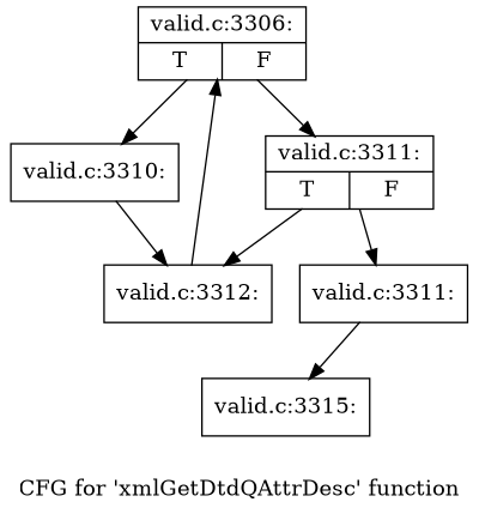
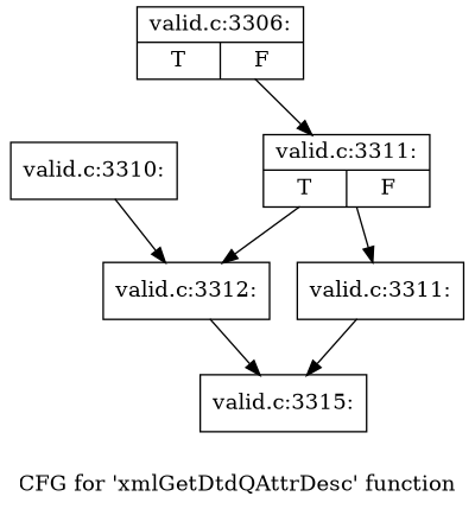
  digraph {
    label="CFG for 'xmlGetDtdQAttrDesc' function"
    node [shape=record]
    n1 [label="{valid.c:3306:|{<s0>T|<s1>F}}"]
    n2 [label="{valid.c:3310:}"]
    n3 [label="{valid.c:3311:|{<s0>T|<s1>F}}"]
    n4 [label="{valid.c:3312:}"]
    n5 [label="{valid.c:3311:}"]
    n6 [label="{valid.c:3315:}"]
-   n1 -> n2
    n1 -> n3
    n2 -> n4
    n3 -> n4
    n3 -> n5
-   n4 -> n1
+   n4 -> n6
    n5 -> n6
  }
